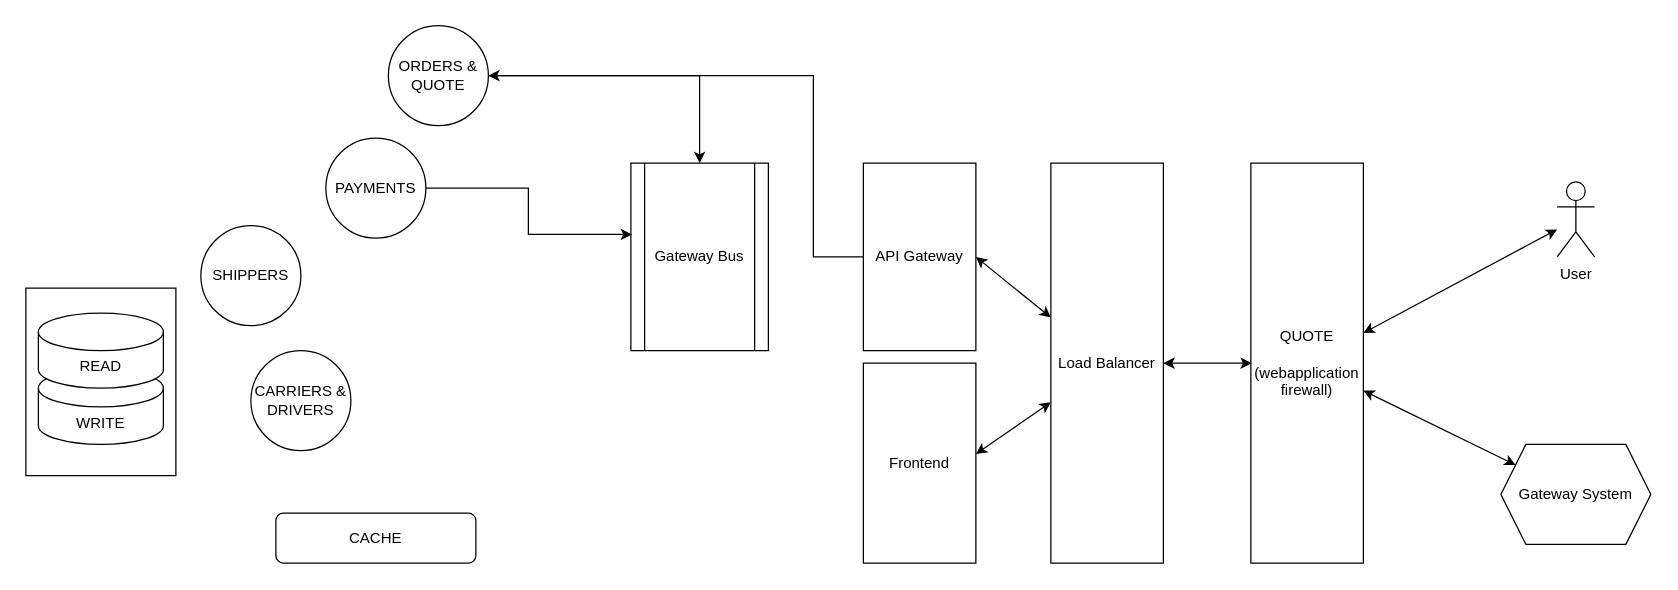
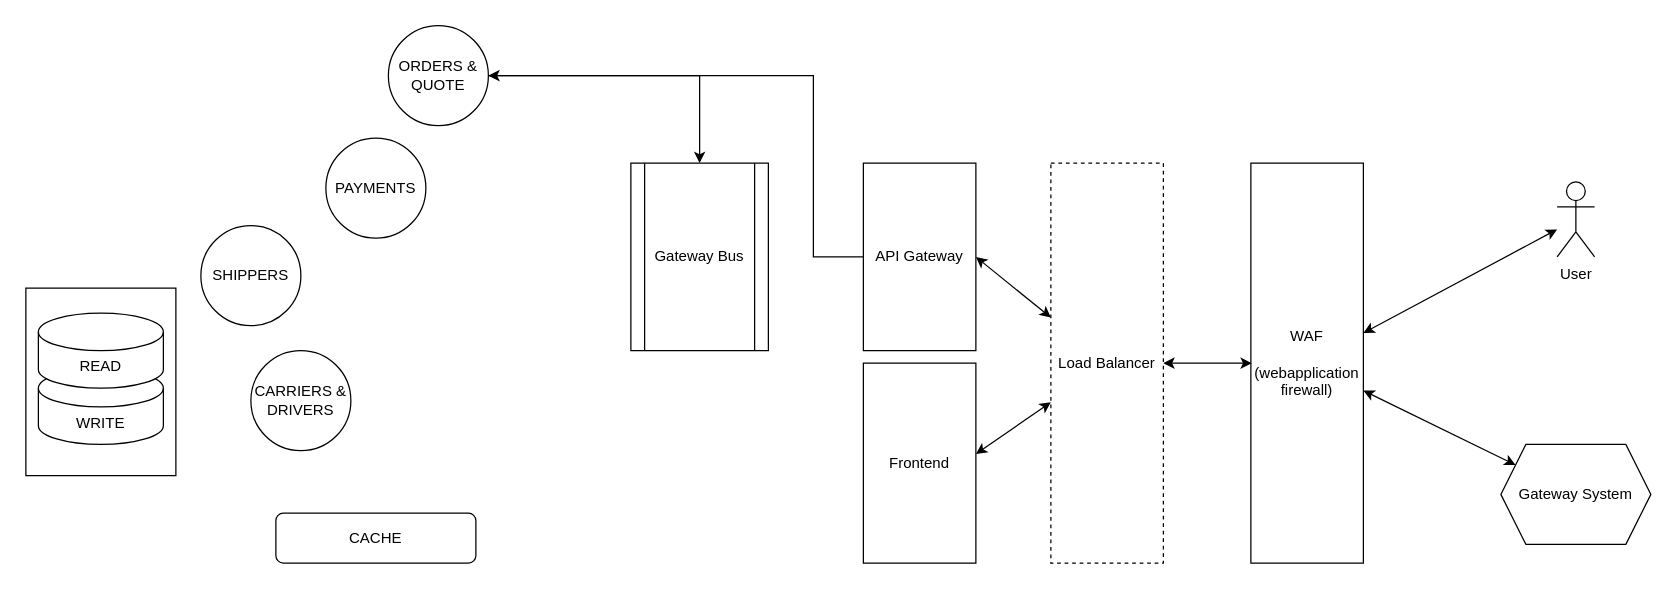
  <mxCell id="0" />
  <mxCell id="1" parent="0" />
  <mxCell id="2" value="User" style="shape=umlActor;verticalLabelPosition=bottom;verticalAlign=top;html=1;outlineConnect=0;" vertex="1" parent="1"><mxGeometry x="1245" y="145" width="30" height="60" as="geometry" /></mxCell>
  <mxCell id="3" value="Gateway System" style="shape=hexagon;perimeter=hexagonPerimeter2;whiteSpace=wrap;html=1;fixedSize=1;" vertex="1" parent="1"><mxGeometry x="1200" y="355" width="120" height="80" as="geometry" /></mxCell>
- <mxCell id="4" value="QUOTE&lt;br&gt;&lt;br&gt;(webapplication&lt;div&gt;firewall)&lt;/div&gt;" style="rounded=0;whiteSpace=wrap;html=1;" vertex="1" parent="1"><mxGeometry x="1000" y="130" width="90" height="320" as="geometry" /></mxCell>
- <mxCell id="5" value="Load Balancer" style="rounded=0;whiteSpace=wrap;html=1;" vertex="1" parent="1"><mxGeometry x="840" y="130" width="90" height="320" as="geometry" /></mxCell>
+ <mxCell id="4" value="WAF&lt;br&gt;&lt;br&gt;(webapplication&lt;div&gt;firewall)&lt;/div&gt;" style="rounded=0;whiteSpace=wrap;html=1;" vertex="1" parent="1"><mxGeometry x="1000" y="130" width="90" height="320" as="geometry" /></mxCell>
+ <mxCell id="5" value="Load Balancer" style="rounded=0;whiteSpace=wrap;html=1;dashed=1;" vertex="1" parent="1"><mxGeometry x="840" y="130" width="90" height="320" as="geometry" /></mxCell>
  <mxCell id="6" style="edgeStyle=orthogonalEdgeStyle;rounded=0;orthogonalLoop=1;jettySize=auto;html=1;entryX=1;entryY=0.5;entryDx=0;entryDy=0;" edge="1" parent="1" source="7" target="11"><mxGeometry relative="1" as="geometry"><Array as="points"><mxPoint x="650" y="205" /><mxPoint x="650" y="60" /></Array></mxGeometry></mxCell>
  <mxCell id="7" value="API Gateway" style="rounded=0;whiteSpace=wrap;html=1;" vertex="1" parent="1"><mxGeometry x="690" y="130" width="90" height="150" as="geometry" /></mxCell>
  <mxCell id="8" value="Frontend" style="rounded=0;whiteSpace=wrap;html=1;" vertex="1" parent="1"><mxGeometry x="690" y="290" width="90" height="160" as="geometry" /></mxCell>
  <mxCell id="9" value="Gateway Bus" style="shape=process;whiteSpace=wrap;html=1;backgroundOutline=1;" vertex="1" parent="1"><mxGeometry x="504" y="130" width="110" height="150" as="geometry" /></mxCell>
  <mxCell id="10" style="edgeStyle=orthogonalEdgeStyle;rounded=0;orthogonalLoop=1;jettySize=auto;html=1;" edge="1" parent="1" source="11" target="9"><mxGeometry relative="1" as="geometry" /></mxCell>
  <mxCell id="11" value="ORDERS &amp;amp; QUOTE" style="ellipse;whiteSpace=wrap;html=1;aspect=fixed;" vertex="1" parent="1"><mxGeometry x="310" y="20" width="80" height="80" as="geometry" /></mxCell>
  <mxCell id="12" value="SHIPPERS" style="ellipse;whiteSpace=wrap;html=1;aspect=fixed;" vertex="1" parent="1"><mxGeometry x="160" y="180" width="80" height="80" as="geometry" /></mxCell>
  <mxCell id="13" value="CARRIERS &amp;amp; DRIVERS" style="ellipse;whiteSpace=wrap;html=1;aspect=fixed;" vertex="1" parent="1"><mxGeometry x="200" y="280" width="80" height="80" as="geometry" /></mxCell>
  <mxCell id="14" value="PAYMENTS" style="ellipse;whiteSpace=wrap;html=1;aspect=fixed;" vertex="1" parent="1"><mxGeometry x="260" y="110" width="80" height="80" as="geometry" /></mxCell>
  <mxCell id="15" value="CACHE" style="rounded=1;whiteSpace=wrap;html=1;" vertex="1" parent="1"><mxGeometry x="220" y="410" width="160" height="40" as="geometry" /></mxCell>
  <mxCell id="16" value="" style="endArrow=classic;startArrow=classic;html=1;rounded=0;" edge="1" parent="1" source="5"><mxGeometry width="50" height="50" relative="1" as="geometry"><mxPoint x="930" y="340" as="sourcePoint" /><mxPoint x="1000.711" y="290" as="targetPoint" /></mxGeometry></mxCell>
  <mxCell id="17" value="" style="endArrow=classic;startArrow=classic;html=1;rounded=0;" edge="1" parent="1" source="4" target="2"><mxGeometry width="50" height="50" relative="1" as="geometry"><mxPoint x="1090" y="340" as="sourcePoint" /><mxPoint x="1160.711" y="290" as="targetPoint" /></mxGeometry></mxCell>
  <mxCell id="18" value="" style="endArrow=classic;startArrow=classic;html=1;rounded=0;" edge="1" parent="1" source="4" target="3"><mxGeometry width="50" height="50" relative="1" as="geometry"><mxPoint x="1090" y="340" as="sourcePoint" /><mxPoint x="1160.711" y="290" as="targetPoint" /></mxGeometry></mxCell>
  <mxCell id="19" value="" style="endArrow=classic;startArrow=classic;html=1;rounded=0;entryX=1;entryY=0.5;entryDx=0;entryDy=0;" edge="1" parent="1" source="5" target="7"><mxGeometry width="50" height="50" relative="1" as="geometry"><mxPoint x="769.289" y="340" as="sourcePoint" /><mxPoint x="769.289" y="290" as="targetPoint" /></mxGeometry></mxCell>
  <mxCell id="20" value="" style="endArrow=classic;startArrow=classic;html=1;rounded=0;entryX=1;entryY=0.455;entryDx=0;entryDy=0;entryPerimeter=0;" edge="1" parent="1" source="5" target="8"><mxGeometry width="50" height="50" relative="1" as="geometry"><mxPoint x="769.289" y="340" as="sourcePoint" /><mxPoint x="769.289" y="290" as="targetPoint" /></mxGeometry></mxCell>
  <mxCell id="21" value="" style="group" vertex="1" connectable="0" parent="1"><mxGeometry x="20" y="230" width="120" height="150" as="geometry" /></mxCell>
  <mxCell id="22" value="WRITE" style="shape=cylinder3;whiteSpace=wrap;html=1;boundedLbl=1;backgroundOutline=1;size=15;" vertex="1" parent="21"><mxGeometry x="10" y="65" width="100" height="60" as="geometry" /></mxCell>
  <mxCell id="23" value="" style="rounded=0;whiteSpace=wrap;html=1;fillColor=none;" vertex="1" parent="21"><mxGeometry width="120" height="150" as="geometry" /></mxCell>
  <mxCell id="24" value="READ" style="shape=cylinder3;whiteSpace=wrap;html=1;boundedLbl=1;backgroundOutline=1;size=15;" vertex="1" parent="21"><mxGeometry x="10" y="20" width="100" height="60" as="geometry" /></mxCell>
- <mxCell id="25" style="edgeStyle=orthogonalEdgeStyle;rounded=0;orthogonalLoop=1;jettySize=auto;html=1;entryX=0.008;entryY=0.38;entryDx=0;entryDy=0;entryPerimeter=0;" edge="1" parent="1" source="14" target="9"><mxGeometry relative="1" as="geometry" /></mxCell>
